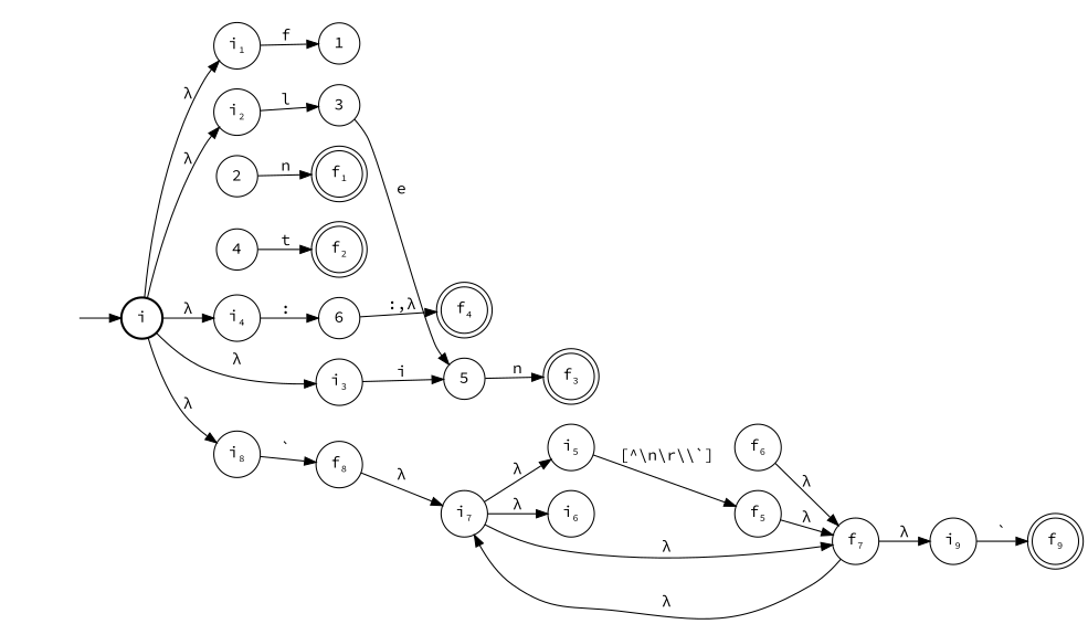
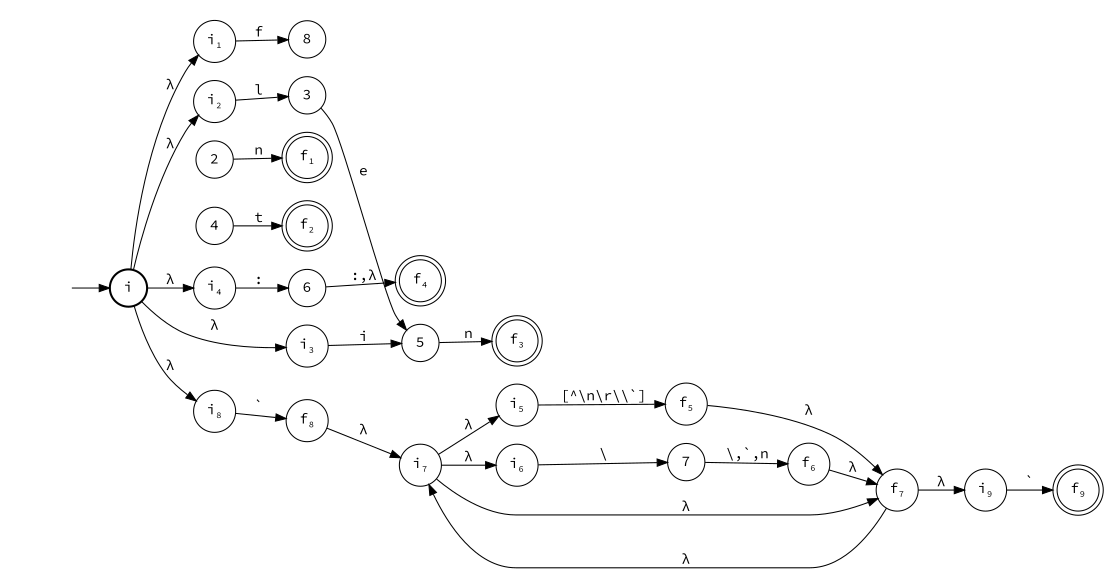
  digraph {
    fontname="Source Code Pro"
    rankdir=LR
    node [fontname="Source Code Pro" shape=circle]
    edge [fontname="Source Code Pro"]
    n1 [label=<i<sub><font point-size="10">1</font></sub>>]
-   1
+   1 [label=8]
    n3 [label=<i<sub><font point-size="10">2</font></sub>>]
    3
    n5 [label=<i<sub><font point-size="10">3</font></sub>>]
    5
    n7 [label=<i<sub><font point-size="10">4</font></sub>>]
    6
    2
    n10 [label=<f<sub><font point-size="10">1</font></sub>> shape=doublecircle]
    4
    n12 [label=<f<sub><font point-size="10">2</font></sub>> shape=doublecircle]
    n13 [label=<f<sub><font point-size="10">3</font></sub>> shape=doublecircle]
    n14 [label=<f<sub><font point-size="10">4</font></sub>> shape=doublecircle]
    zero [style=invis shape=""]
    n16 [label=<i> style=bold]
    n17 [label=<i<sub><font point-size="10">8</font></sub>>]
    n18 [label=<f<sub><font point-size="10">8</font></sub>>]
    n19 [label=<i<sub><font point-size="10">5</font></sub>>]
    n20 [label=<f<sub><font point-size="10">5</font></sub>>]
    n21 [label=<f<sub><font point-size="10">7</font></sub>>]
    n22 [label=<i<sub><font point-size="10">6</font></sub>>]
+   7
    n24 [label=<f<sub><font point-size="10">6</font></sub>>]
    n25 [label=<i<sub><font point-size="10">7</font></sub>>]
    n26 [label=<i<sub><font point-size="10">9</font></sub>>]
    n27 [label=<f<sub><font point-size="10">9</font></sub>> shape=doublecircle]
    subgraph cluster_1 {
      style=invis
      n1
      1
      n3
      3
      n5
      5
      n7
      6
      2
      n10
      4
      n12
      n13
      n14
    }
    n1 -> 1 [label=f]
    n3 -> 3 [label=l]
    3 -> 5 [label=e]
    n5 -> 5 [label=<i>]
    5 -> n13 [label=n]
    n7 -> 6 [label=":"]
    6 -> n14 [label=":,&#955;"]
    2 -> n10 [label=n]
    4 -> n12 [label=t]
    zero -> n16
    n16 -> n1 [label="&#955;"]
    n16 -> n3 [label="&#955;"]
    n16 -> n5 [label="&#955;"]
    n16 -> n7 [label="&#955;"]
    n16 -> n17 [label="&#955;"]
    n17 -> n18 [label="`"]
    n18 -> n25 [label="&#955;"]
    n19 -> n20 [label="[^\\n\\r\\\\`]"]
    n20 -> n21 [label="&#955;"]
    n21 -> n25 [label="&#955;"]
    n21 -> n26 [label="&#955;"]
+   n22 -> 7 [label="\\"]
+   7 -> n24 [label="\\,`,n"]
    n24 -> n21 [label="&#955;"]
    n25 -> n19 [label="&#955;"]
    n25 -> n21 [label="&#955;"]
    n25 -> n22 [label="&#955;"]
    n26 -> n27 [label="`"]
  }
